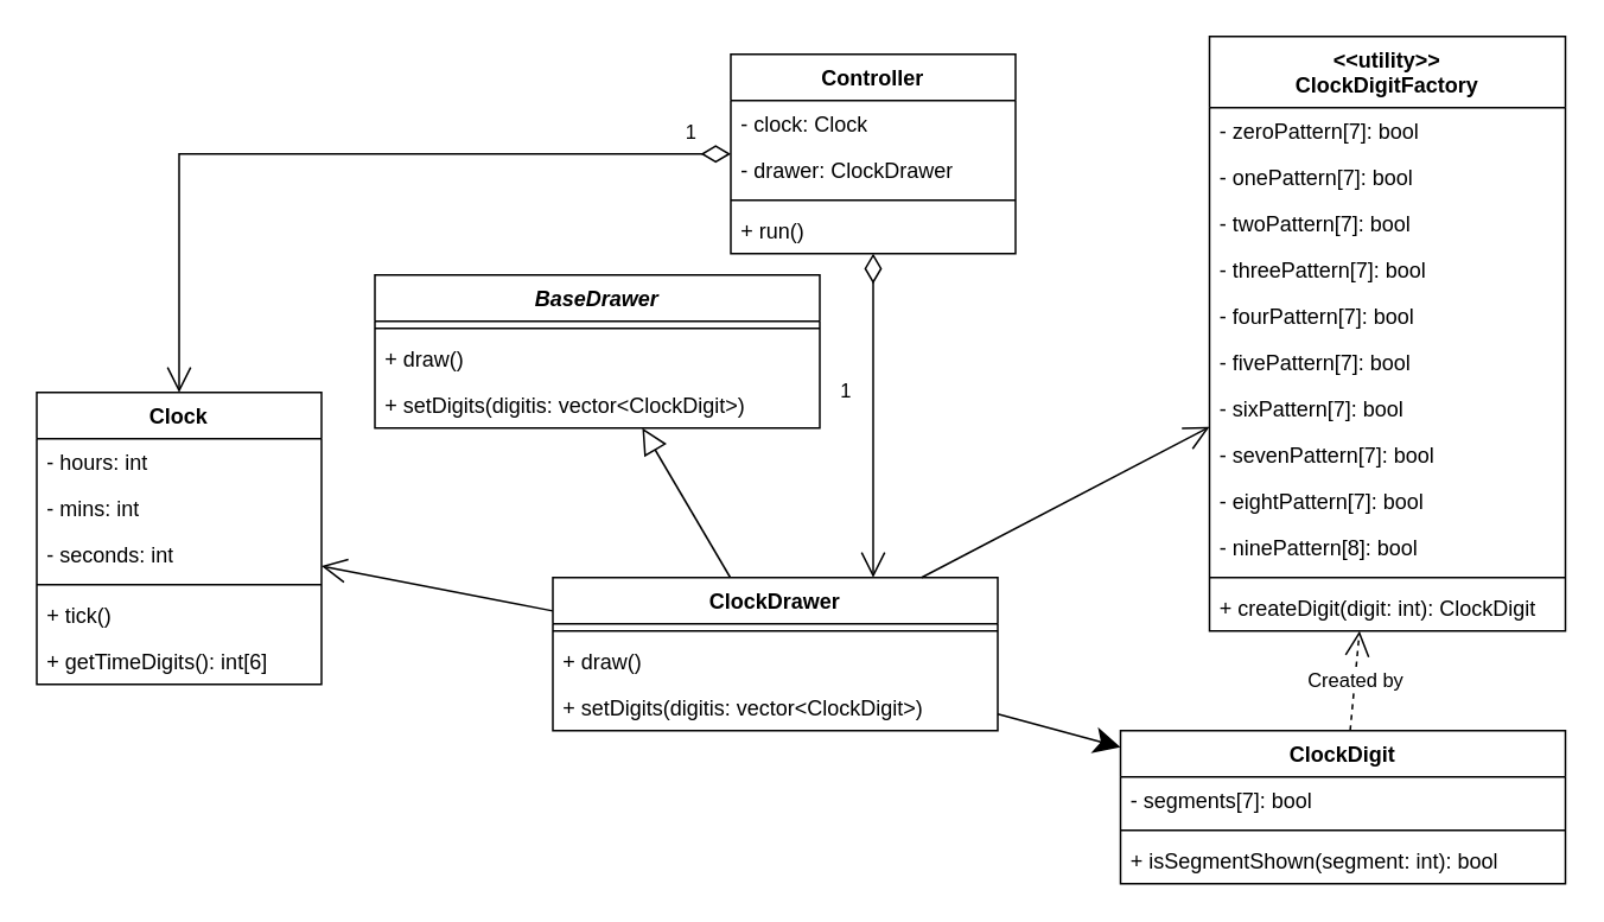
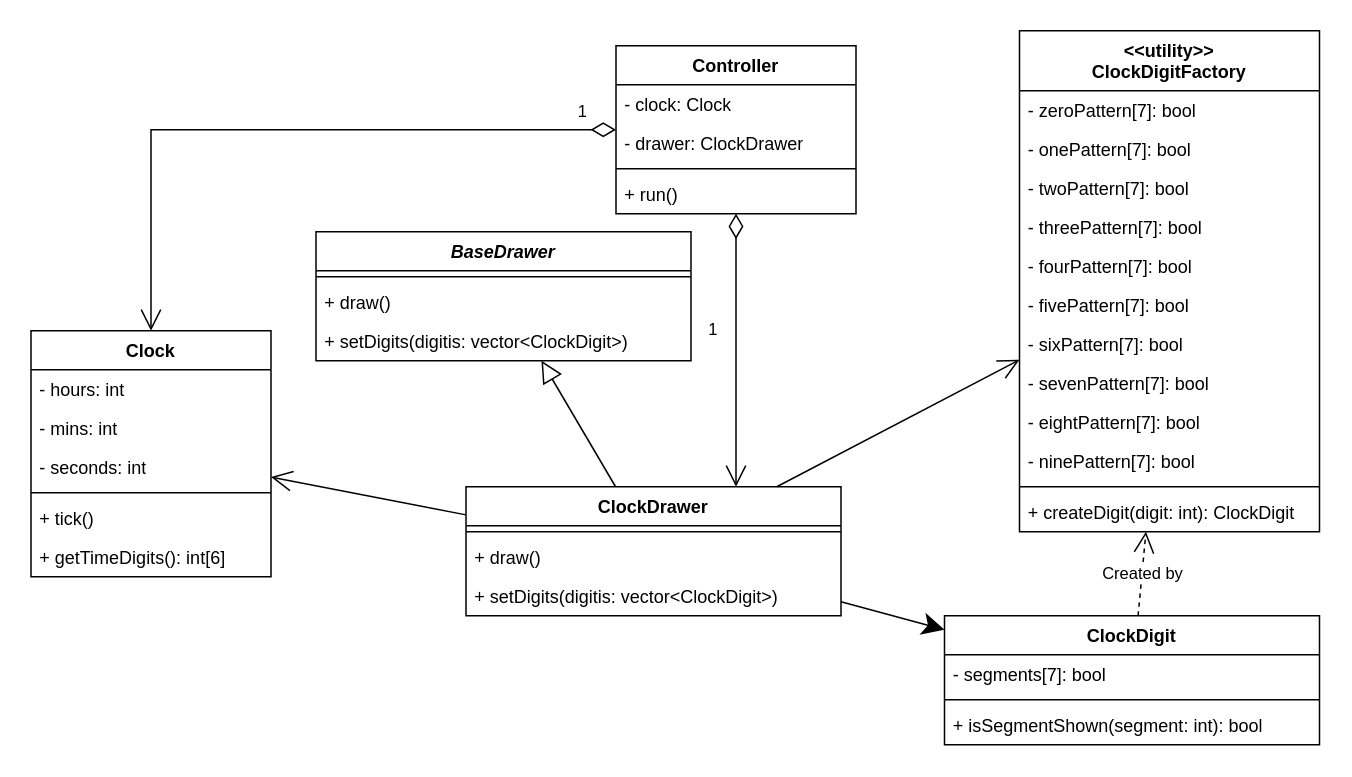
  <mxCell id="0" />
  <mxCell id="1" parent="0" />
  <mxCell id="2" value="Clock" style="swimlane;fontStyle=1;align=center;verticalAlign=top;childLayout=stackLayout;horizontal=1;startSize=26;horizontalStack=0;resizeParent=1;resizeParentMax=0;resizeLast=0;collapsible=1;marginBottom=0;whiteSpace=wrap;html=1;" parent="1" vertex="1"><mxGeometry x="20" y="220" width="160" height="164" as="geometry" /></mxCell>
  <mxCell id="3" value="- hours: int" style="text;strokeColor=none;fillColor=none;align=left;verticalAlign=top;spacingLeft=4;spacingRight=4;overflow=hidden;rotatable=0;points=[[0,0.5],[1,0.5]];portConstraint=eastwest;whiteSpace=wrap;html=1;" parent="2" vertex="1"><mxGeometry y="26" width="160" height="26" as="geometry" /></mxCell>
  <mxCell id="4" value="- mins: int" style="text;strokeColor=none;fillColor=none;align=left;verticalAlign=top;spacingLeft=4;spacingRight=4;overflow=hidden;rotatable=0;points=[[0,0.5],[1,0.5]];portConstraint=eastwest;whiteSpace=wrap;html=1;" parent="2" vertex="1"><mxGeometry y="52" width="160" height="26" as="geometry" /></mxCell>
  <mxCell id="5" value="- seconds: int" style="text;strokeColor=none;fillColor=none;align=left;verticalAlign=top;spacingLeft=4;spacingRight=4;overflow=hidden;rotatable=0;points=[[0,0.5],[1,0.5]];portConstraint=eastwest;whiteSpace=wrap;html=1;" parent="2" vertex="1"><mxGeometry y="78" width="160" height="26" as="geometry" /></mxCell>
  <mxCell id="6" value="" style="line;strokeWidth=1;fillColor=none;align=left;verticalAlign=middle;spacingTop=-1;spacingLeft=3;spacingRight=3;rotatable=0;labelPosition=right;points=[];portConstraint=eastwest;strokeColor=inherit;" parent="2" vertex="1"><mxGeometry y="104" width="160" height="8" as="geometry" /></mxCell>
  <mxCell id="7" value="+ tick()" style="text;strokeColor=none;fillColor=none;align=left;verticalAlign=top;spacingLeft=4;spacingRight=4;overflow=hidden;rotatable=0;points=[[0,0.5],[1,0.5]];portConstraint=eastwest;whiteSpace=wrap;html=1;" parent="2" vertex="1"><mxGeometry y="112" width="160" height="26" as="geometry" /></mxCell>
  <mxCell id="8" value="+ getTimeDigits(): int[6]" style="text;strokeColor=none;fillColor=none;align=left;verticalAlign=top;spacingLeft=4;spacingRight=4;overflow=hidden;rotatable=0;points=[[0,0.5],[1,0.5]];portConstraint=eastwest;whiteSpace=wrap;html=1;" parent="2" vertex="1"><mxGeometry y="138" width="160" height="26" as="geometry" /></mxCell>
  <mxCell id="9" value="" style="endArrow=open;endFill=1;endSize=12;html=1;rounded=0;" parent="1" source="10" target="2" edge="1"><mxGeometry width="160" relative="1" as="geometry"><mxPoint x="518.4" y="249.6" as="sourcePoint" /><mxPoint x="540" y="410" as="targetPoint" /></mxGeometry></mxCell>
  <mxCell id="10" value="ClockDrawer" style="swimlane;fontStyle=1;align=center;verticalAlign=top;childLayout=stackLayout;horizontal=1;startSize=26;horizontalStack=0;resizeParent=1;resizeParentMax=0;resizeLast=0;collapsible=1;marginBottom=0;whiteSpace=wrap;html=1;" parent="1" vertex="1"><mxGeometry x="310" y="324" width="250" height="86" as="geometry" /></mxCell>
  <mxCell id="11" value="" style="line;strokeWidth=1;fillColor=none;align=left;verticalAlign=middle;spacingTop=-1;spacingLeft=3;spacingRight=3;rotatable=0;labelPosition=right;points=[];portConstraint=eastwest;strokeColor=inherit;" parent="10" vertex="1"><mxGeometry y="26" width="250" height="8" as="geometry" /></mxCell>
  <mxCell id="12" value="+ draw()" style="text;strokeColor=none;fillColor=none;align=left;verticalAlign=top;spacingLeft=4;spacingRight=4;overflow=hidden;rotatable=0;points=[[0,0.5],[1,0.5]];portConstraint=eastwest;whiteSpace=wrap;html=1;" parent="10" vertex="1"><mxGeometry y="34" width="250" height="26" as="geometry" /></mxCell>
  <mxCell id="13" value="+ setDigits(digitis: vector&amp;lt;ClockDigit&amp;gt;)" style="text;strokeColor=none;fillColor=none;align=left;verticalAlign=top;spacingLeft=4;spacingRight=4;overflow=hidden;rotatable=0;points=[[0,0.5],[1,0.5]];portConstraint=eastwest;whiteSpace=wrap;html=1;" vertex="1" parent="10"><mxGeometry y="60" width="250" height="26" as="geometry" /></mxCell>
  <mxCell id="14" value="ClockDigit" style="swimlane;fontStyle=1;align=center;verticalAlign=top;childLayout=stackLayout;horizontal=1;startSize=26;horizontalStack=0;resizeParent=1;resizeParentMax=0;resizeLast=0;collapsible=1;marginBottom=0;whiteSpace=wrap;html=1;" parent="1" vertex="1"><mxGeometry x="629" y="410" width="250" height="86" as="geometry" /></mxCell>
  <mxCell id="15" value="- segments[7]: bool" style="text;strokeColor=none;fillColor=none;align=left;verticalAlign=top;spacingLeft=4;spacingRight=4;overflow=hidden;rotatable=0;points=[[0,0.5],[1,0.5]];portConstraint=eastwest;whiteSpace=wrap;html=1;" parent="14" vertex="1"><mxGeometry y="26" width="250" height="26" as="geometry" /></mxCell>
  <mxCell id="16" value="" style="line;strokeWidth=1;fillColor=none;align=left;verticalAlign=middle;spacingTop=-1;spacingLeft=3;spacingRight=3;rotatable=0;labelPosition=right;points=[];portConstraint=eastwest;strokeColor=inherit;" parent="14" vertex="1"><mxGeometry y="52" width="250" height="8" as="geometry" /></mxCell>
  <mxCell id="17" value="+ isSegmentShown(segment: int): bool" style="text;strokeColor=none;fillColor=none;align=left;verticalAlign=top;spacingLeft=4;spacingRight=4;overflow=hidden;rotatable=0;points=[[0,0.5],[1,0.5]];portConstraint=eastwest;whiteSpace=wrap;html=1;" parent="14" vertex="1"><mxGeometry y="60" width="250" height="26" as="geometry" /></mxCell>
  <mxCell id="18" value="&amp;lt;&amp;lt;utility&amp;gt;&amp;gt;&lt;br&gt;ClockDigitFactory" style="swimlane;fontStyle=1;align=center;verticalAlign=top;childLayout=stackLayout;horizontal=1;startSize=40;horizontalStack=0;resizeParent=1;resizeParentMax=0;resizeLast=0;collapsible=1;marginBottom=0;whiteSpace=wrap;html=1;" parent="1" vertex="1"><mxGeometry x="679" y="20" width="200" height="334" as="geometry" /></mxCell>
  <mxCell id="19" value="- zeroPattern[7]: bool" style="text;strokeColor=none;fillColor=none;align=left;verticalAlign=top;spacingLeft=4;spacingRight=4;overflow=hidden;rotatable=0;points=[[0,0.5],[1,0.5]];portConstraint=eastwest;whiteSpace=wrap;html=1;" parent="18" vertex="1"><mxGeometry y="40" width="200" height="26" as="geometry" /></mxCell>
  <mxCell id="20" value="- onePattern[7]: bool" style="text;strokeColor=none;fillColor=none;align=left;verticalAlign=top;spacingLeft=4;spacingRight=4;overflow=hidden;rotatable=0;points=[[0,0.5],[1,0.5]];portConstraint=eastwest;whiteSpace=wrap;html=1;" parent="18" vertex="1"><mxGeometry y="66" width="200" height="26" as="geometry" /></mxCell>
  <mxCell id="21" value="- twoPattern[7]: bool" style="text;strokeColor=none;fillColor=none;align=left;verticalAlign=top;spacingLeft=4;spacingRight=4;overflow=hidden;rotatable=0;points=[[0,0.5],[1,0.5]];portConstraint=eastwest;whiteSpace=wrap;html=1;" parent="18" vertex="1"><mxGeometry y="92" width="200" height="26" as="geometry" /></mxCell>
  <mxCell id="22" value="- threePattern[7]: bool" style="text;strokeColor=none;fillColor=none;align=left;verticalAlign=top;spacingLeft=4;spacingRight=4;overflow=hidden;rotatable=0;points=[[0,0.5],[1,0.5]];portConstraint=eastwest;whiteSpace=wrap;html=1;" parent="18" vertex="1"><mxGeometry y="118" width="200" height="26" as="geometry" /></mxCell>
  <mxCell id="23" value="- fourPattern[7]: bool" style="text;strokeColor=none;fillColor=none;align=left;verticalAlign=top;spacingLeft=4;spacingRight=4;overflow=hidden;rotatable=0;points=[[0,0.5],[1,0.5]];portConstraint=eastwest;whiteSpace=wrap;html=1;" parent="18" vertex="1"><mxGeometry y="144" width="200" height="26" as="geometry" /></mxCell>
  <mxCell id="24" value="- fivePattern[7]: bool" style="text;strokeColor=none;fillColor=none;align=left;verticalAlign=top;spacingLeft=4;spacingRight=4;overflow=hidden;rotatable=0;points=[[0,0.5],[1,0.5]];portConstraint=eastwest;whiteSpace=wrap;html=1;" parent="18" vertex="1"><mxGeometry y="170" width="200" height="26" as="geometry" /></mxCell>
  <mxCell id="25" value="- sixPattern[7]: bool" style="text;strokeColor=none;fillColor=none;align=left;verticalAlign=top;spacingLeft=4;spacingRight=4;overflow=hidden;rotatable=0;points=[[0,0.5],[1,0.5]];portConstraint=eastwest;whiteSpace=wrap;html=1;" parent="18" vertex="1"><mxGeometry y="196" width="200" height="26" as="geometry" /></mxCell>
  <mxCell id="26" value="- sevenPattern[7]: bool" style="text;strokeColor=none;fillColor=none;align=left;verticalAlign=top;spacingLeft=4;spacingRight=4;overflow=hidden;rotatable=0;points=[[0,0.5],[1,0.5]];portConstraint=eastwest;whiteSpace=wrap;html=1;" parent="18" vertex="1"><mxGeometry y="222" width="200" height="26" as="geometry" /></mxCell>
  <mxCell id="27" value="- eightPattern[7]: bool" style="text;strokeColor=none;fillColor=none;align=left;verticalAlign=top;spacingLeft=4;spacingRight=4;overflow=hidden;rotatable=0;points=[[0,0.5],[1,0.5]];portConstraint=eastwest;whiteSpace=wrap;html=1;" parent="18" vertex="1"><mxGeometry y="248" width="200" height="26" as="geometry" /></mxCell>
- <mxCell id="28" value="- ninePattern[8]: bool" style="text;strokeColor=none;fillColor=none;align=left;verticalAlign=top;spacingLeft=4;spacingRight=4;overflow=hidden;rotatable=0;points=[[0,0.5],[1,0.5]];portConstraint=eastwest;whiteSpace=wrap;html=1;" parent="18" vertex="1"><mxGeometry y="274" width="200" height="26" as="geometry" /></mxCell>
+ <mxCell id="28" value="- ninePattern[7]: bool" style="text;strokeColor=none;fillColor=none;align=left;verticalAlign=top;spacingLeft=4;spacingRight=4;overflow=hidden;rotatable=0;points=[[0,0.5],[1,0.5]];portConstraint=eastwest;whiteSpace=wrap;html=1;" parent="18" vertex="1"><mxGeometry y="274" width="200" height="26" as="geometry" /></mxCell>
  <mxCell id="29" value="" style="line;strokeWidth=1;fillColor=none;align=left;verticalAlign=middle;spacingTop=-1;spacingLeft=3;spacingRight=3;rotatable=0;labelPosition=right;points=[];portConstraint=eastwest;strokeColor=inherit;" parent="18" vertex="1"><mxGeometry y="300" width="200" height="8" as="geometry" /></mxCell>
  <mxCell id="30" value="+ createDigit(digit: int): ClockDigit" style="text;strokeColor=none;fillColor=none;align=left;verticalAlign=top;spacingLeft=4;spacingRight=4;overflow=hidden;rotatable=0;points=[[0,0.5],[1,0.5]];portConstraint=eastwest;whiteSpace=wrap;html=1;" parent="18" vertex="1"><mxGeometry y="308" width="200" height="26" as="geometry" /></mxCell>
  <mxCell id="31" value="Created by" style="endArrow=open;endSize=12;dashed=1;html=1;rounded=0;" parent="1" source="14" target="18" edge="1"><mxGeometry width="160" relative="1" as="geometry"><mxPoint x="740" y="450" as="sourcePoint" /><mxPoint x="900" y="450" as="targetPoint" /></mxGeometry></mxCell>
  <mxCell id="32" value="" style="endArrow=classic;endFill=1;endSize=12;html=1;rounded=0;" parent="1" source="10" target="14" edge="1"><mxGeometry width="160" relative="1" as="geometry"><mxPoint x="550" y="440" as="sourcePoint" /><mxPoint x="710" y="440" as="targetPoint" /></mxGeometry></mxCell>
  <mxCell id="33" value="" style="endArrow=open;endFill=1;endSize=12;html=1;rounded=0;" parent="1" source="10" target="18" edge="1"><mxGeometry width="160" relative="1" as="geometry"><mxPoint x="550" y="440" as="sourcePoint" /><mxPoint x="710" y="440" as="targetPoint" /></mxGeometry></mxCell>
  <mxCell id="34" value="Controller" style="swimlane;fontStyle=1;align=center;verticalAlign=top;childLayout=stackLayout;horizontal=1;startSize=26;horizontalStack=0;resizeParent=1;resizeParentMax=0;resizeLast=0;collapsible=1;marginBottom=0;whiteSpace=wrap;html=1;" parent="1" vertex="1"><mxGeometry x="410" y="30" width="160" height="112" as="geometry" /></mxCell>
  <mxCell id="35" value="- clock: Clock" style="text;strokeColor=none;fillColor=none;align=left;verticalAlign=top;spacingLeft=4;spacingRight=4;overflow=hidden;rotatable=0;points=[[0,0.5],[1,0.5]];portConstraint=eastwest;whiteSpace=wrap;html=1;" parent="34" vertex="1"><mxGeometry y="26" width="160" height="26" as="geometry" /></mxCell>
  <mxCell id="36" value="- drawer: ClockDrawer" style="text;strokeColor=none;fillColor=none;align=left;verticalAlign=top;spacingLeft=4;spacingRight=4;overflow=hidden;rotatable=0;points=[[0,0.5],[1,0.5]];portConstraint=eastwest;whiteSpace=wrap;html=1;" parent="34" vertex="1"><mxGeometry y="52" width="160" height="26" as="geometry" /></mxCell>
  <mxCell id="37" value="" style="line;strokeWidth=1;fillColor=none;align=left;verticalAlign=middle;spacingTop=-1;spacingLeft=3;spacingRight=3;rotatable=0;labelPosition=right;points=[];portConstraint=eastwest;strokeColor=inherit;" parent="34" vertex="1"><mxGeometry y="78" width="160" height="8" as="geometry" /></mxCell>
  <mxCell id="38" value="+ run()" style="text;strokeColor=none;fillColor=none;align=left;verticalAlign=top;spacingLeft=4;spacingRight=4;overflow=hidden;rotatable=0;points=[[0,0.5],[1,0.5]];portConstraint=eastwest;whiteSpace=wrap;html=1;" parent="34" vertex="1"><mxGeometry y="86" width="160" height="26" as="geometry" /></mxCell>
  <mxCell id="39" value="1" style="endArrow=open;html=1;endSize=12;startArrow=diamondThin;startSize=14;startFill=0;edgeStyle=orthogonalEdgeStyle;align=left;verticalAlign=bottom;rounded=0;" parent="1" source="34" target="2" edge="1"><mxGeometry x="-0.878" y="-3" relative="1" as="geometry"><mxPoint x="209" y="140" as="sourcePoint" /><mxPoint x="369" y="140" as="targetPoint" /><mxPoint as="offset" /></mxGeometry></mxCell>
  <mxCell id="40" value="1" style="endArrow=open;html=1;endSize=12;startArrow=diamondThin;startSize=14;startFill=0;edgeStyle=orthogonalEdgeStyle;align=left;verticalAlign=bottom;rounded=0;" parent="1" source="34" target="10" edge="1"><mxGeometry x="-0.053" y="-20" relative="1" as="geometry"><mxPoint x="300" y="310" as="sourcePoint" /><mxPoint x="460" y="310" as="targetPoint" /><mxPoint as="offset" /><Array as="points"><mxPoint x="490" y="280" /><mxPoint x="490" y="280" /></Array></mxGeometry></mxCell>
  <mxCell id="41" value="&lt;i&gt;BaseDrawer&lt;/i&gt;" style="swimlane;fontStyle=1;align=center;verticalAlign=top;childLayout=stackLayout;horizontal=1;startSize=26;horizontalStack=0;resizeParent=1;resizeParentMax=0;resizeLast=0;collapsible=1;marginBottom=0;whiteSpace=wrap;html=1;" parent="1" vertex="1"><mxGeometry x="210" y="154" width="250" height="86" as="geometry" /></mxCell>
  <mxCell id="42" value="" style="line;strokeWidth=1;fillColor=none;align=left;verticalAlign=middle;spacingTop=-1;spacingLeft=3;spacingRight=3;rotatable=0;labelPosition=right;points=[];portConstraint=eastwest;strokeColor=inherit;" parent="41" vertex="1"><mxGeometry y="26" width="250" height="8" as="geometry" /></mxCell>
  <mxCell id="43" value="+ draw()" style="text;strokeColor=none;fillColor=none;align=left;verticalAlign=top;spacingLeft=4;spacingRight=4;overflow=hidden;rotatable=0;points=[[0,0.5],[1,0.5]];portConstraint=eastwest;whiteSpace=wrap;html=1;" parent="41" vertex="1"><mxGeometry y="34" width="250" height="26" as="geometry" /></mxCell>
  <mxCell id="44" value="+ setDigits(digitis: vector&amp;lt;ClockDigit&amp;gt;)" style="text;strokeColor=none;fillColor=none;align=left;verticalAlign=top;spacingLeft=4;spacingRight=4;overflow=hidden;rotatable=0;points=[[0,0.5],[1,0.5]];portConstraint=eastwest;whiteSpace=wrap;html=1;" vertex="1" parent="41"><mxGeometry y="60" width="250" height="26" as="geometry" /></mxCell>
  <mxCell id="45" value="" style="endArrow=block;endFill=0;endSize=12;html=1;rounded=0;" parent="1" source="10" target="41" edge="1"><mxGeometry width="160" relative="1" as="geometry"><mxPoint x="440" y="230" as="sourcePoint" /><mxPoint x="600" y="230" as="targetPoint" /></mxGeometry></mxCell>
